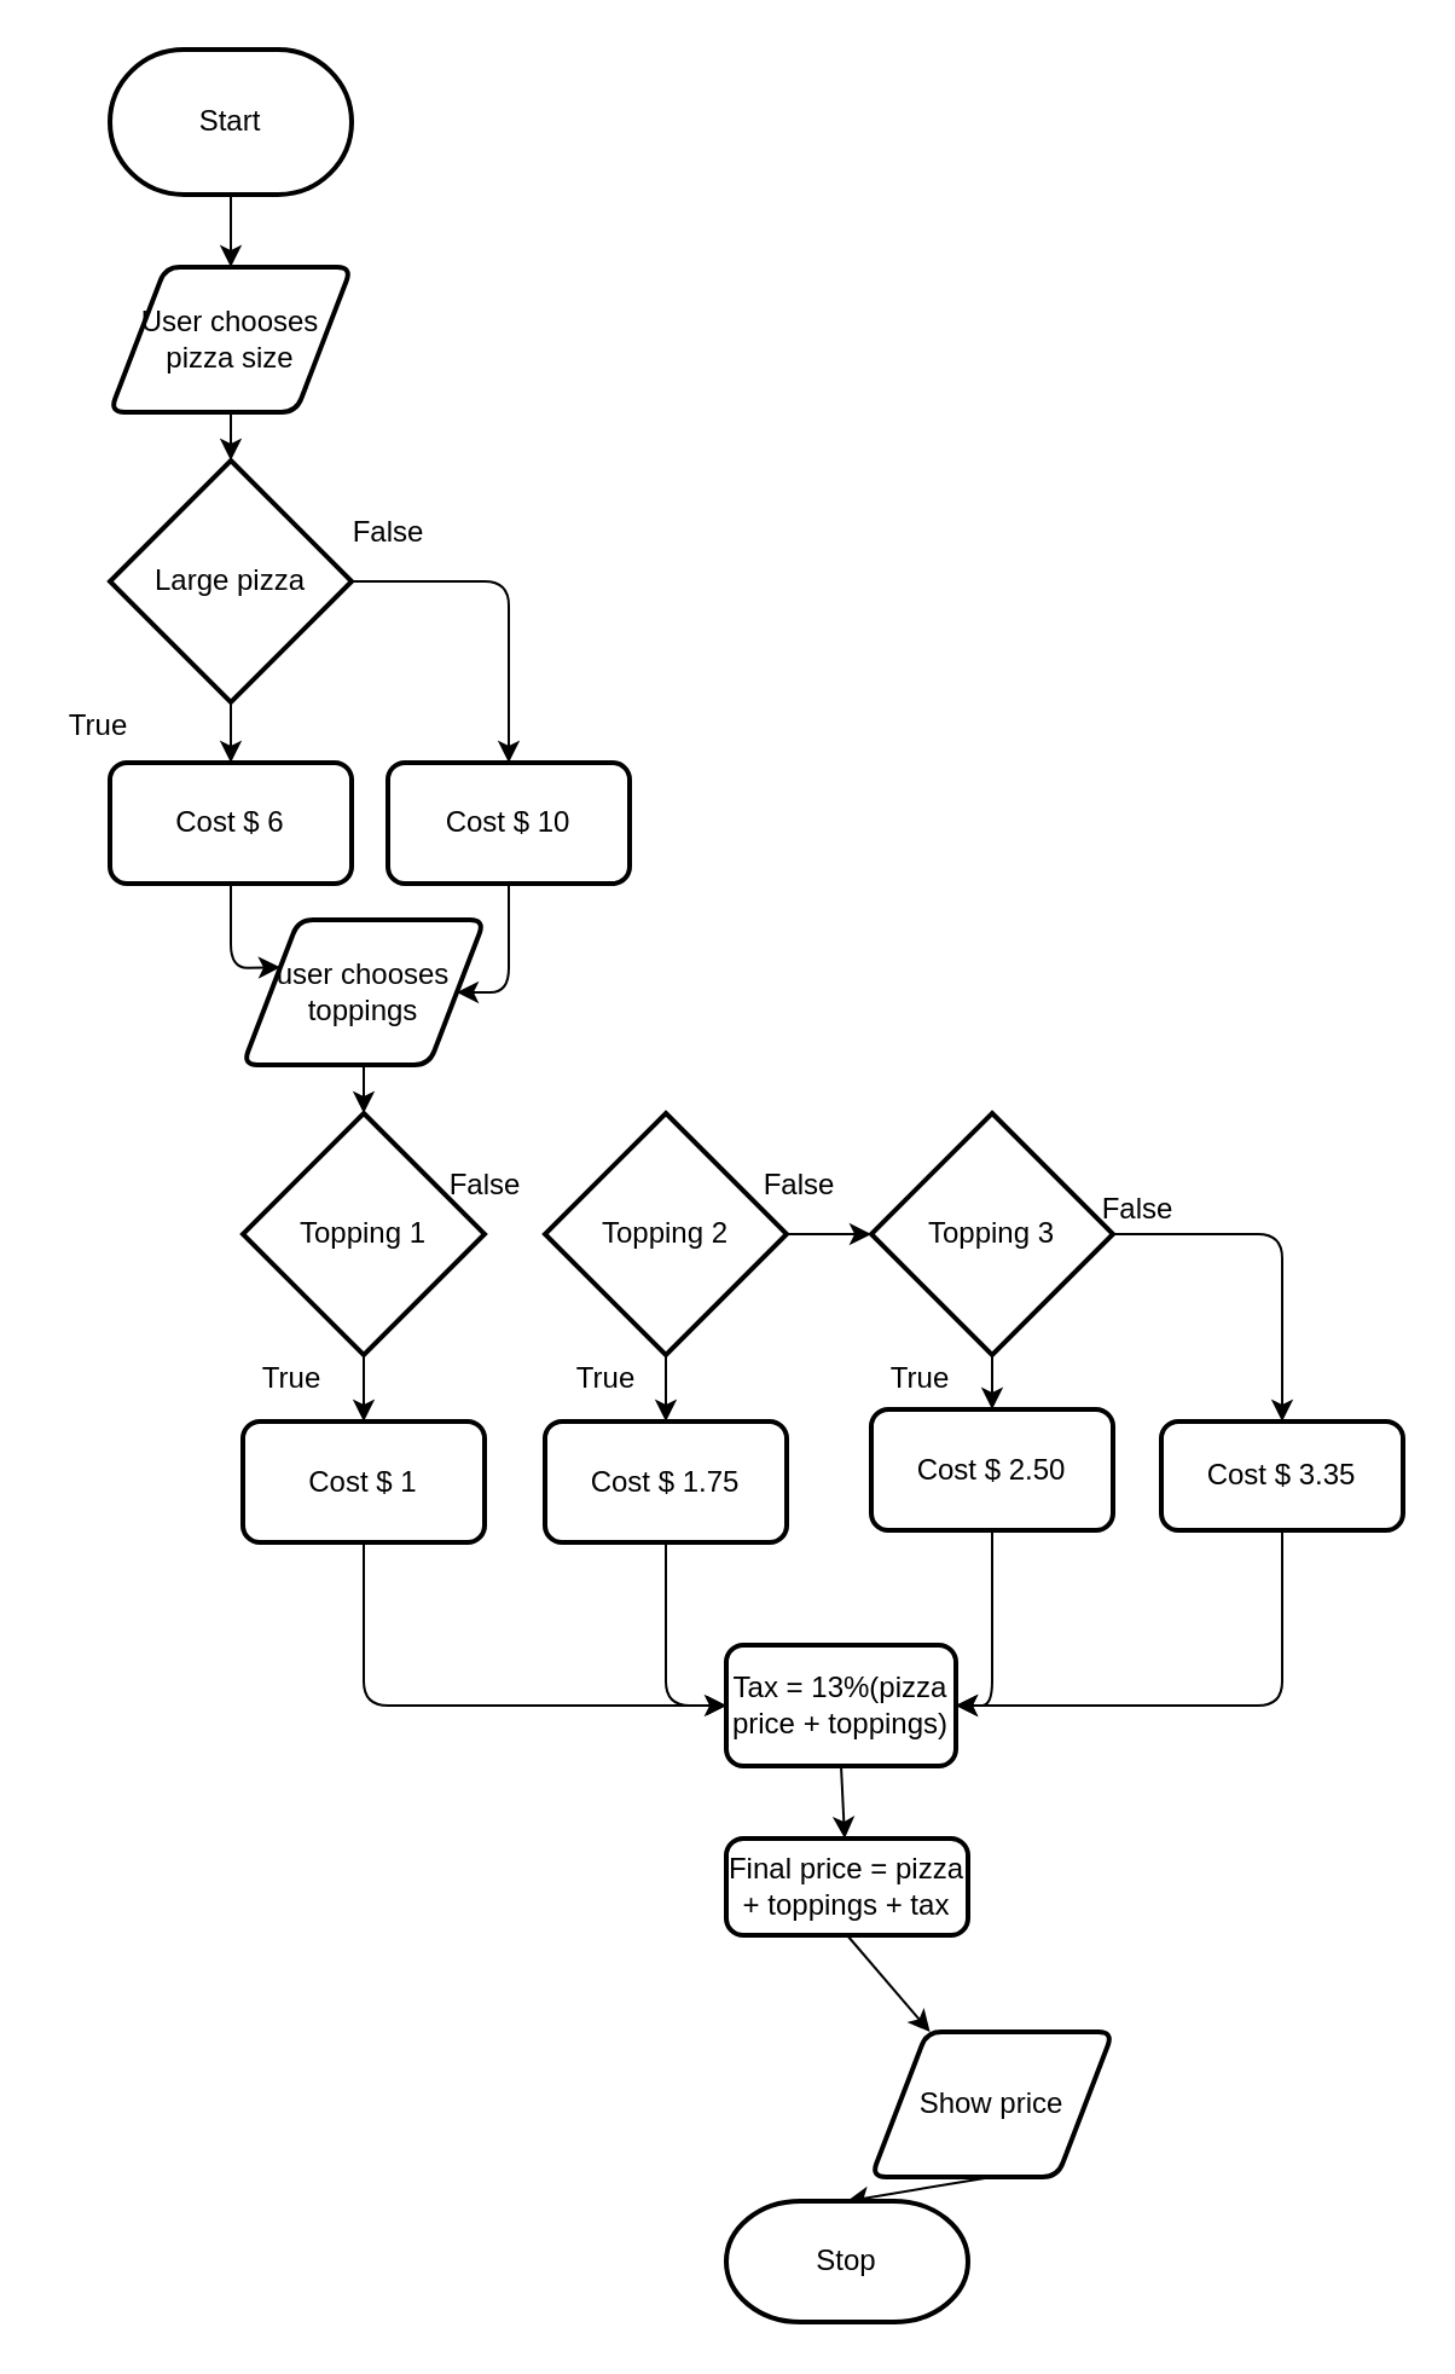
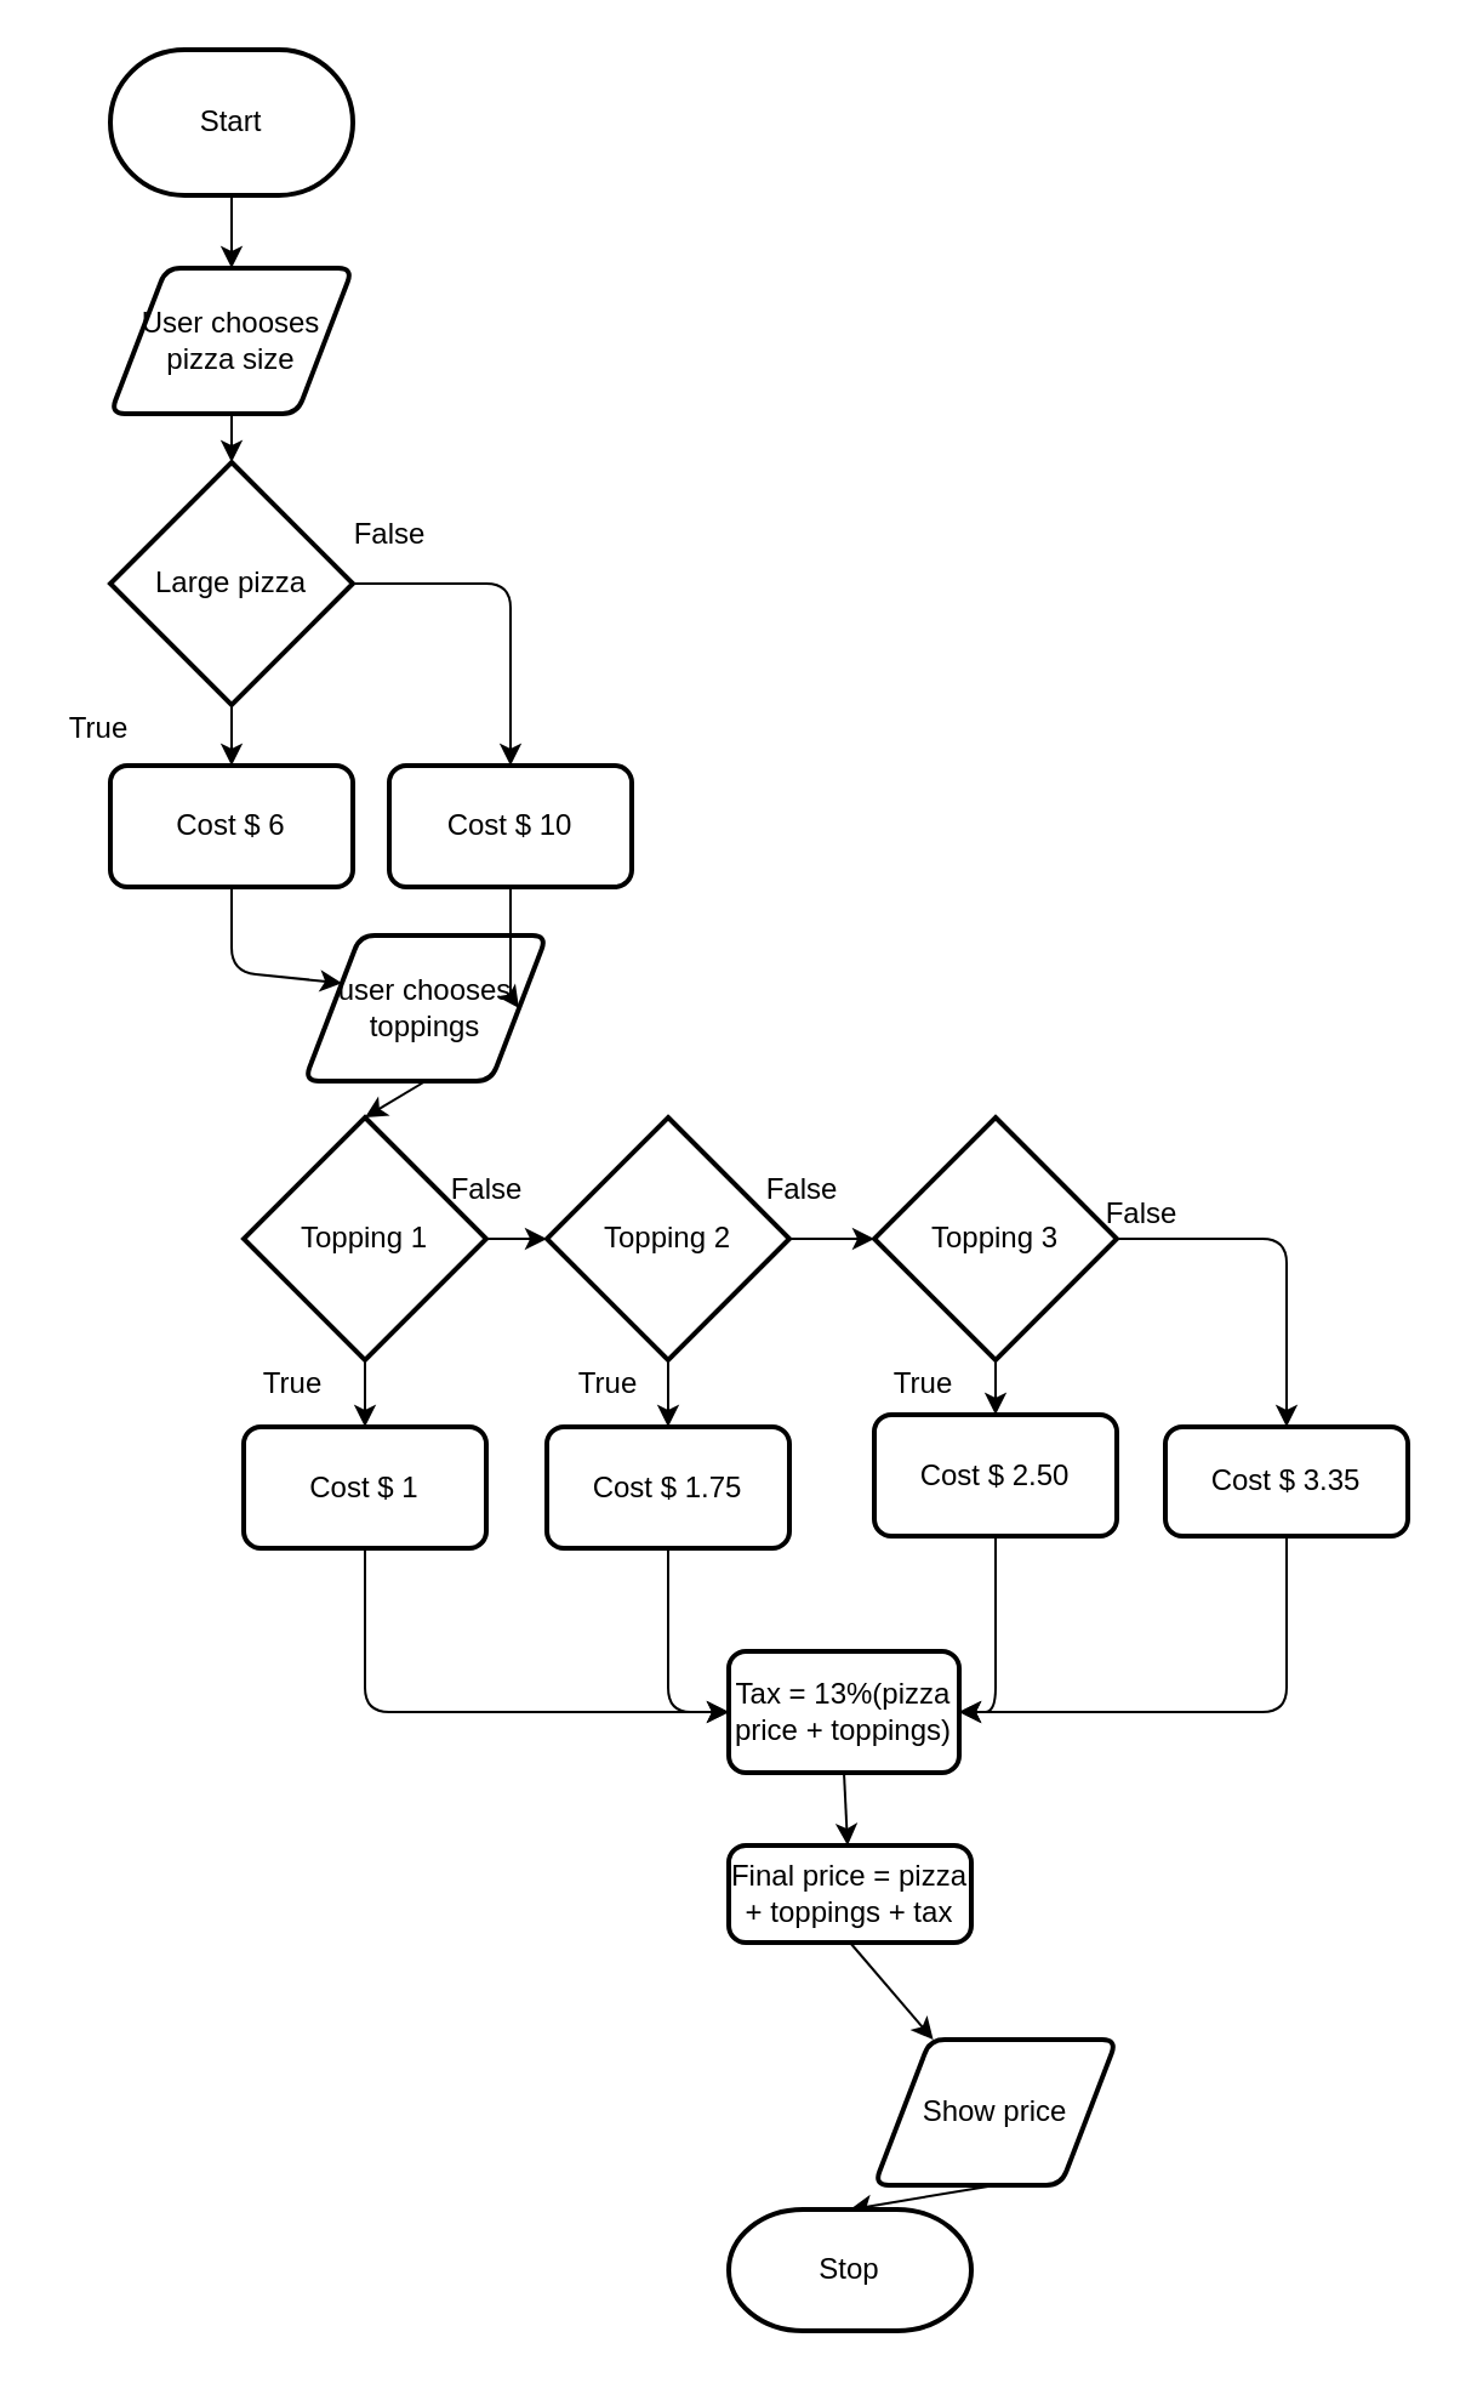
  <mxCell id="0" />
  <mxCell id="1" parent="0" />
  <mxCell id="2" style="edgeStyle=none;html=1;exitX=0.5;exitY=1;exitDx=0;exitDy=0;exitPerimeter=0;entryX=0.5;entryY=0;entryDx=0;entryDy=0;" parent="1" source="3" target="5" edge="1"><mxGeometry relative="1" as="geometry" /></mxCell>
  <mxCell id="3" value="Start" style="strokeWidth=2;html=1;shape=mxgraph.flowchart.terminator;whiteSpace=wrap;" parent="1" vertex="1"><mxGeometry x="45" y="20" width="100" height="60" as="geometry" /></mxCell>
  <mxCell id="4" style="edgeStyle=none;html=1;exitX=0.5;exitY=1;exitDx=0;exitDy=0;" edge="1" parent="1" source="5" target="8"><mxGeometry relative="1" as="geometry" /></mxCell>
  <mxCell id="5" value="User chooses pizza size" style="shape=parallelogram;html=1;strokeWidth=2;perimeter=parallelogramPerimeter;whiteSpace=wrap;rounded=1;arcSize=12;size=0.23;" parent="1" vertex="1"><mxGeometry x="45" y="110" width="100" height="60" as="geometry" /></mxCell>
  <mxCell id="6" style="edgeStyle=none;html=1;exitX=1;exitY=0.5;exitDx=0;exitDy=0;exitPerimeter=0;entryX=0.5;entryY=0;entryDx=0;entryDy=0;" edge="1" parent="1" source="8" target="31"><mxGeometry relative="1" as="geometry"><mxPoint x="210" y="310" as="targetPoint" /><Array as="points"><mxPoint x="210" y="240" /></Array></mxGeometry></mxCell>
  <mxCell id="7" style="edgeStyle=none;html=1;exitX=0.5;exitY=1;exitDx=0;exitDy=0;exitPerimeter=0;" edge="1" parent="1" source="8" target="29"><mxGeometry relative="1" as="geometry"><mxPoint x="95" y="310" as="targetPoint" /></mxGeometry></mxCell>
  <mxCell id="8" value="Large pizza" style="strokeWidth=2;html=1;shape=mxgraph.flowchart.decision;whiteSpace=wrap;" vertex="1" parent="1"><mxGeometry x="45" y="190" width="100" height="100" as="geometry" /></mxCell>
  <mxCell id="9" value="True" style="text;html=1;align=center;verticalAlign=middle;resizable=0;points=[];autosize=1;strokeColor=none;fillColor=none;" vertex="1" parent="1"><mxGeometry x="20" y="290" width="40" height="20" as="geometry" /></mxCell>
  <mxCell id="10" value="False" style="text;html=1;align=center;verticalAlign=middle;resizable=0;points=[];autosize=1;strokeColor=none;fillColor=none;" vertex="1" parent="1"><mxGeometry x="135" y="210" width="50" height="20" as="geometry" /></mxCell>
  <mxCell id="11" style="edgeStyle=none;html=1;exitX=0.5;exitY=1;exitDx=0;exitDy=0;entryX=0.5;entryY=0;entryDx=0;entryDy=0;entryPerimeter=0;" edge="1" parent="1" source="12" target="15"><mxGeometry relative="1" as="geometry" /></mxCell>
- <mxCell id="12" value="user chooses toppings" style="shape=parallelogram;html=1;strokeWidth=2;perimeter=parallelogramPerimeter;whiteSpace=wrap;rounded=1;arcSize=12;size=0.23;" vertex="1" parent="1"><mxGeometry x="100" y="380" width="100" height="60" as="geometry" /></mxCell>
+ <mxCell id="12" value="user chooses toppings" style="shape=parallelogram;html=1;strokeWidth=2;perimeter=parallelogramPerimeter;whiteSpace=wrap;rounded=1;arcSize=12;size=0.23;" vertex="1" parent="1"><mxGeometry x="125" y="385" width="100" height="60" as="geometry" /></mxCell>
+ <mxCell id="13" style="edgeStyle=none;html=1;exitX=1;exitY=0.5;exitDx=0;exitDy=0;exitPerimeter=0;" edge="1" parent="1" source="15" target="18"><mxGeometry relative="1" as="geometry" /></mxCell>
  <mxCell id="14" style="edgeStyle=none;html=1;exitX=0.5;exitY=1;exitDx=0;exitDy=0;exitPerimeter=0;" edge="1" parent="1" source="15" target="33"><mxGeometry relative="1" as="geometry"><mxPoint x="150" y="580" as="targetPoint" /></mxGeometry></mxCell>
  <mxCell id="15" value="Topping 1" style="strokeWidth=2;html=1;shape=mxgraph.flowchart.decision;whiteSpace=wrap;" vertex="1" parent="1"><mxGeometry x="100" y="460" width="100" height="100" as="geometry" /></mxCell>
  <mxCell id="16" style="edgeStyle=none;html=1;exitX=1;exitY=0.5;exitDx=0;exitDy=0;exitPerimeter=0;" edge="1" parent="1" source="18" target="21"><mxGeometry relative="1" as="geometry" /></mxCell>
  <mxCell id="17" style="edgeStyle=none;html=1;exitX=0.5;exitY=1;exitDx=0;exitDy=0;exitPerimeter=0;entryX=0.5;entryY=0;entryDx=0;entryDy=0;" edge="1" parent="1" source="18" target="35"><mxGeometry relative="1" as="geometry"><mxPoint x="275" y="580" as="targetPoint" /></mxGeometry></mxCell>
  <mxCell id="18" value="Topping 2" style="strokeWidth=2;html=1;shape=mxgraph.flowchart.decision;whiteSpace=wrap;" vertex="1" parent="1"><mxGeometry x="225" y="460" width="100" height="100" as="geometry" /></mxCell>
  <mxCell id="19" style="edgeStyle=none;html=1;exitX=0.5;exitY=1;exitDx=0;exitDy=0;exitPerimeter=0;" edge="1" parent="1" source="21" target="37"><mxGeometry relative="1" as="geometry"><mxPoint x="410" y="580" as="targetPoint" /></mxGeometry></mxCell>
  <mxCell id="20" style="edgeStyle=none;html=1;exitX=1;exitY=0.5;exitDx=0;exitDy=0;exitPerimeter=0;entryX=0.5;entryY=0;entryDx=0;entryDy=0;" edge="1" parent="1" source="21" target="39"><mxGeometry relative="1" as="geometry"><mxPoint x="520" y="580" as="targetPoint" /><Array as="points"><mxPoint x="530" y="510" /></Array></mxGeometry></mxCell>
  <mxCell id="21" value="Topping 3" style="strokeWidth=2;html=1;shape=mxgraph.flowchart.decision;whiteSpace=wrap;" vertex="1" parent="1"><mxGeometry x="360" y="460" width="100" height="100" as="geometry" /></mxCell>
  <mxCell id="22" value="True" style="text;html=1;align=center;verticalAlign=middle;resizable=0;points=[];autosize=1;strokeColor=none;fillColor=none;" vertex="1" parent="1"><mxGeometry x="100" y="560" width="40" height="20" as="geometry" /></mxCell>
  <mxCell id="23" value="False" style="text;html=1;align=center;verticalAlign=middle;resizable=0;points=[];autosize=1;strokeColor=none;fillColor=none;" vertex="1" parent="1"><mxGeometry x="175" y="480" width="50" height="20" as="geometry" /></mxCell>
  <mxCell id="24" value="True" style="text;html=1;align=center;verticalAlign=middle;resizable=0;points=[];autosize=1;strokeColor=none;fillColor=none;" vertex="1" parent="1"><mxGeometry x="230" y="560" width="40" height="20" as="geometry" /></mxCell>
  <mxCell id="25" value="False" style="text;html=1;align=center;verticalAlign=middle;resizable=0;points=[];autosize=1;strokeColor=none;fillColor=none;" vertex="1" parent="1"><mxGeometry x="305" y="480" width="50" height="20" as="geometry" /></mxCell>
  <mxCell id="26" value="True" style="text;html=1;align=center;verticalAlign=middle;resizable=0;points=[];autosize=1;strokeColor=none;fillColor=none;" vertex="1" parent="1"><mxGeometry x="360" y="560" width="40" height="20" as="geometry" /></mxCell>
  <mxCell id="27" value="False" style="text;html=1;align=center;verticalAlign=middle;resizable=0;points=[];autosize=1;strokeColor=none;fillColor=none;" vertex="1" parent="1"><mxGeometry x="445" y="490" width="50" height="20" as="geometry" /></mxCell>
  <mxCell id="28" style="edgeStyle=none;html=1;entryX=0;entryY=0.25;entryDx=0;entryDy=0;" edge="1" parent="1" source="29" target="12"><mxGeometry relative="1" as="geometry"><mxPoint x="95" y="440" as="targetPoint" /><Array as="points"><mxPoint x="95" y="400" /></Array></mxGeometry></mxCell>
  <mxCell id="29" value="Cost $ 6" style="rounded=1;whiteSpace=wrap;html=1;absoluteArcSize=1;arcSize=14;strokeWidth=2;" vertex="1" parent="1"><mxGeometry x="45" y="315" width="100" height="50" as="geometry" /></mxCell>
  <mxCell id="30" style="edgeStyle=none;html=1;exitX=0.5;exitY=1;exitDx=0;exitDy=0;entryX=1;entryY=0.5;entryDx=0;entryDy=0;" edge="1" parent="1" source="31" target="12"><mxGeometry relative="1" as="geometry"><Array as="points"><mxPoint x="210" y="410" /></Array></mxGeometry></mxCell>
  <mxCell id="31" value="Cost $ 10" style="rounded=1;whiteSpace=wrap;html=1;absoluteArcSize=1;arcSize=14;strokeWidth=2;" vertex="1" parent="1"><mxGeometry x="160" y="315" width="100" height="50" as="geometry" /></mxCell>
  <mxCell id="32" style="edgeStyle=none;html=1;entryX=0;entryY=0.5;entryDx=0;entryDy=0;" edge="1" parent="1" source="33" target="43"><mxGeometry relative="1" as="geometry"><mxPoint x="260" y="750" as="targetPoint" /><Array as="points"><mxPoint x="150" y="705" /></Array></mxGeometry></mxCell>
  <mxCell id="33" value="Cost $ 1" style="rounded=1;whiteSpace=wrap;html=1;absoluteArcSize=1;arcSize=14;strokeWidth=2;" vertex="1" parent="1"><mxGeometry x="100" y="587.5" width="100" height="50" as="geometry" /></mxCell>
- <mxCell id="34" style="edgeStyle=none;html=1;exitX=0.5;exitY=1;exitDx=0;exitDy=0;entryX=0;entryY=0.5;entryDx=0;entryDy=0;endArrow=open;" edge="1" parent="1" source="35" target="43"><mxGeometry relative="1" as="geometry"><mxPoint x="275" y="810" as="targetPoint" /><Array as="points"><mxPoint x="275" y="705" /></Array></mxGeometry></mxCell>
+ <mxCell id="34" style="edgeStyle=none;html=1;exitX=0.5;exitY=1;exitDx=0;exitDy=0;entryX=0;entryY=0.5;entryDx=0;entryDy=0;" edge="1" parent="1" source="35" target="43"><mxGeometry relative="1" as="geometry"><mxPoint x="275" y="810" as="targetPoint" /><Array as="points"><mxPoint x="275" y="705" /></Array></mxGeometry></mxCell>
  <mxCell id="35" value="Cost $ 1.75" style="rounded=1;whiteSpace=wrap;html=1;absoluteArcSize=1;arcSize=14;strokeWidth=2;" vertex="1" parent="1"><mxGeometry x="225" y="587.5" width="100" height="50" as="geometry" /></mxCell>
  <mxCell id="36" style="edgeStyle=none;html=1;exitX=0.5;exitY=1;exitDx=0;exitDy=0;entryX=1;entryY=0.5;entryDx=0;entryDy=0;" edge="1" parent="1" source="37" target="43"><mxGeometry relative="1" as="geometry"><mxPoint x="420" y="790" as="targetPoint" /><Array as="points"><mxPoint x="410" y="705" /></Array></mxGeometry></mxCell>
  <mxCell id="37" value="Cost $ 2.50" style="rounded=1;whiteSpace=wrap;html=1;absoluteArcSize=1;arcSize=14;strokeWidth=2;" vertex="1" parent="1"><mxGeometry x="360" y="582.5" width="100" height="50" as="geometry" /></mxCell>
  <mxCell id="38" style="edgeStyle=none;html=1;exitX=0.5;exitY=1;exitDx=0;exitDy=0;entryX=1;entryY=0.5;entryDx=0;entryDy=0;" edge="1" parent="1" source="39" target="43"><mxGeometry relative="1" as="geometry"><mxPoint x="500" y="820" as="targetPoint" /><Array as="points"><mxPoint x="530" y="705" /></Array></mxGeometry></mxCell>
  <mxCell id="39" value="Cost $ 3.35" style="rounded=1;whiteSpace=wrap;html=1;absoluteArcSize=1;arcSize=14;strokeWidth=2;" vertex="1" parent="1"><mxGeometry x="480" y="587.5" width="100" height="45" as="geometry" /></mxCell>
  <mxCell id="40" style="edgeStyle=none;html=1;exitX=0.5;exitY=1;exitDx=0;exitDy=0;entryX=0.5;entryY=0;entryDx=0;entryDy=0;entryPerimeter=0;" edge="1" parent="1" source="41" target="46"><mxGeometry relative="1" as="geometry" /></mxCell>
  <mxCell id="41" value="Show price" style="shape=parallelogram;html=1;strokeWidth=2;perimeter=parallelogramPerimeter;whiteSpace=wrap;rounded=1;arcSize=12;size=0.23;" vertex="1" parent="1"><mxGeometry x="360" y="840" width="100" height="60" as="geometry" /></mxCell>
  <mxCell id="42" style="edgeStyle=none;html=1;exitX=0.5;exitY=1;exitDx=0;exitDy=0;" edge="1" parent="1" source="43" target="45"><mxGeometry relative="1" as="geometry" /></mxCell>
  <mxCell id="43" value="Tax = 13%(pizza price + toppings)" style="rounded=1;whiteSpace=wrap;html=1;absoluteArcSize=1;arcSize=14;strokeWidth=2;" vertex="1" parent="1"><mxGeometry x="300" y="680" width="95" height="50" as="geometry" /></mxCell>
  <mxCell id="44" style="edgeStyle=none;html=1;exitX=0.5;exitY=1;exitDx=0;exitDy=0;" edge="1" parent="1" source="45" target="41"><mxGeometry relative="1" as="geometry" /></mxCell>
  <mxCell id="45" value="Final price = pizza + toppings + tax" style="rounded=1;whiteSpace=wrap;html=1;absoluteArcSize=1;arcSize=14;strokeWidth=2;" vertex="1" parent="1"><mxGeometry x="300" y="760" width="100" height="40" as="geometry" /></mxCell>
  <mxCell id="46" value="Stop" style="strokeWidth=2;html=1;shape=mxgraph.flowchart.terminator;whiteSpace=wrap;" vertex="1" parent="1"><mxGeometry x="300" y="910" width="100" height="50" as="geometry" /></mxCell>
